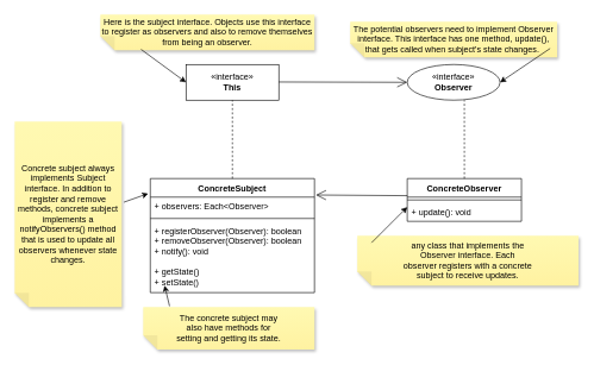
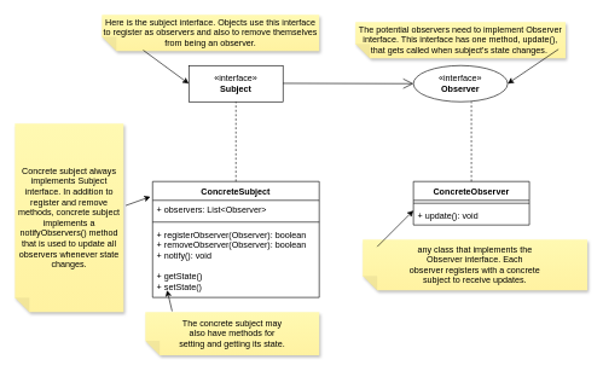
  <mxCell id="0" />
  <mxCell id="1" parent="0" />
- <mxCell id="2" value="«interface»&lt;br&gt;&lt;b&gt;This&lt;br&gt;&lt;/b&gt;" style="html=1;whiteSpace=wrap;" vertex="1" parent="1"><mxGeometry x="260" y="90" width="130" height="50" as="geometry" /></mxCell>
+ <mxCell id="2" value="«interface»&lt;br&gt;&lt;b&gt;Subject&lt;br&gt;&lt;/b&gt;" style="html=1;whiteSpace=wrap;" vertex="1" parent="1"><mxGeometry x="260" y="90" width="130" height="50" as="geometry" /></mxCell>
  <mxCell id="3" value="«interface»&lt;br&gt;&lt;b&gt;Observer&lt;/b&gt;" style="ellipse;html=1;whiteSpace=wrap;" vertex="1" parent="1"><mxGeometry x="570" y="90" width="130" height="50" as="geometry" /></mxCell>
  <mxCell id="4" value="ConcreteSubject" style="swimlane;fontStyle=1;align=center;verticalAlign=top;childLayout=stackLayout;horizontal=1;startSize=26;horizontalStack=0;resizeParent=1;resizeParentMax=0;resizeLast=0;collapsible=1;marginBottom=0;whiteSpace=wrap;html=1;" vertex="1" parent="1"><mxGeometry x="210" y="250" width="230" height="160" as="geometry" /></mxCell>
- <mxCell id="5" value="+ observers: Each&amp;lt;Observer&amp;gt;" style="text;strokeColor=none;fillColor=none;align=left;verticalAlign=top;spacingLeft=4;spacingRight=4;overflow=hidden;rotatable=0;points=[[0,0.5],[1,0.5]];portConstraint=eastwest;whiteSpace=wrap;html=1;" vertex="1" parent="4"><mxGeometry y="26" width="230" height="26" as="geometry" /></mxCell>
+ <mxCell id="5" value="+ observers: List&amp;lt;Observer&amp;gt;" style="text;strokeColor=none;fillColor=none;align=left;verticalAlign=top;spacingLeft=4;spacingRight=4;overflow=hidden;rotatable=0;points=[[0,0.5],[1,0.5]];portConstraint=eastwest;whiteSpace=wrap;html=1;" vertex="1" parent="4"><mxGeometry y="26" width="230" height="26" as="geometry" /></mxCell>
  <mxCell id="6" value="" style="line;strokeWidth=1;fillColor=none;align=left;verticalAlign=middle;spacingTop=-1;spacingLeft=3;spacingRight=3;rotatable=0;labelPosition=right;points=[];portConstraint=eastwest;strokeColor=inherit;" vertex="1" parent="4"><mxGeometry y="52" width="230" height="8" as="geometry" /></mxCell>
  <mxCell id="7" value="+ registerObserver(Observer): boolean&lt;br&gt;+ removeObserver(Observer): boolean&lt;br&gt;+ notify(): void&lt;br&gt;&lt;br&gt;+ getState()&lt;br&gt;+ setState()&lt;br&gt;" style="text;strokeColor=none;fillColor=none;align=left;verticalAlign=top;spacingLeft=4;spacingRight=4;overflow=hidden;rotatable=0;points=[[0,0.5],[1,0.5]];portConstraint=eastwest;whiteSpace=wrap;html=1;" vertex="1" parent="4"><mxGeometry y="60" width="230" height="100" as="geometry" /></mxCell>
  <mxCell id="8" value="ConcreteObserver" style="swimlane;fontStyle=1;align=center;verticalAlign=top;childLayout=stackLayout;horizontal=1;startSize=26;horizontalStack=0;resizeParent=1;resizeParentMax=0;resizeLast=0;collapsible=1;marginBottom=0;whiteSpace=wrap;html=1;" vertex="1" parent="1"><mxGeometry x="570" y="250" width="160" height="60" as="geometry" /></mxCell>
  <mxCell id="9" value="" style="line;strokeWidth=1;fillColor=none;align=left;verticalAlign=middle;spacingTop=-1;spacingLeft=3;spacingRight=3;rotatable=0;labelPosition=right;points=[];portConstraint=eastwest;strokeColor=inherit;" vertex="1" parent="8"><mxGeometry y="26" width="160" height="8" as="geometry" /></mxCell>
  <mxCell id="10" value="+ update(): void" style="text;strokeColor=none;fillColor=none;align=left;verticalAlign=top;spacingLeft=4;spacingRight=4;overflow=hidden;rotatable=0;points=[[0,0.5],[1,0.5]];portConstraint=eastwest;whiteSpace=wrap;html=1;" vertex="1" parent="8"><mxGeometry y="34" width="160" height="26" as="geometry" /></mxCell>
  <mxCell id="11" value="" style="endArrow=open;endFill=1;endSize=12;html=1;rounded=0;" edge="1" parent="1" target="3"><mxGeometry width="160" relative="1" as="geometry"><mxPoint x="390" y="114.5" as="sourcePoint" /><mxPoint x="550" y="114.5" as="targetPoint" /></mxGeometry></mxCell>
  <mxCell id="12" value="" style="endArrow=none;dashed=1;endFill=0;endSize=12;html=1;rounded=0;exitX=0.5;exitY=0;exitDx=0;exitDy=0;entryX=0.5;entryY=1;entryDx=0;entryDy=0;" edge="1" parent="1" source="4" target="2"><mxGeometry width="160" relative="1" as="geometry"><mxPoint x="335" y="210" as="sourcePoint" /><mxPoint x="315" y="130" as="targetPoint" /></mxGeometry></mxCell>
  <mxCell id="13" value="" style="endArrow=none;dashed=1;endFill=0;endSize=12;html=1;rounded=0;entryX=0.615;entryY=1;entryDx=0;entryDy=0;entryPerimeter=0;exitX=0.5;exitY=0;exitDx=0;exitDy=0;" edge="1" parent="1" source="8" target="3"><mxGeometry width="160" relative="1" as="geometry"><mxPoint x="650" y="240" as="sourcePoint" /><mxPoint x="650" y="150" as="targetPoint" /></mxGeometry></mxCell>
  <mxCell id="14" value="Here is the subject interface. Objects use this interface to register as observers and also to remove themselves from being an observer." style="shape=note;whiteSpace=wrap;html=1;backgroundOutline=1;fontColor=#000000;darkOpacity=0.05;fillColor=#FFF9B2;strokeColor=none;fillStyle=solid;direction=west;gradientDirection=north;gradientColor=#FFF2A1;shadow=1;size=20;pointerEvents=1;" vertex="1" parent="1"><mxGeometry x="140" y="20" width="300" height="50" as="geometry" /></mxCell>
  <mxCell id="15" value="The potential observers need to implement Observer interface. This interface has one method, update(), that gets called when subject's state changes.&amp;nbsp;" style="shape=note;whiteSpace=wrap;html=1;backgroundOutline=1;fontColor=#000000;darkOpacity=0.05;fillColor=#FFF9B2;strokeColor=none;fillStyle=solid;direction=west;gradientDirection=north;gradientColor=#FFF2A1;shadow=1;size=20;pointerEvents=1;" vertex="1" parent="1"><mxGeometry x="490" y="30" width="290" height="50" as="geometry" /></mxCell>
  <mxCell id="16" value="Concrete subject always implements Subject interface. In addition to register and remove methods, concrete subject implements a notifyObservers() method that is used to update all observers whenever state changes." style="shape=note;whiteSpace=wrap;html=1;backgroundOutline=1;fontColor=#000000;darkOpacity=0.05;fillColor=#FFF9B2;strokeColor=none;fillStyle=solid;direction=west;gradientDirection=north;gradientColor=#FFF2A1;shadow=1;size=20;pointerEvents=1;" vertex="1" parent="1"><mxGeometry x="20" y="170" width="150" height="260" as="geometry" /></mxCell>
  <mxCell id="17" value="The concrete subject may&lt;br&gt;also have methods for&lt;br&gt;setting and getting its state." style="shape=note;whiteSpace=wrap;html=1;backgroundOutline=1;fontColor=#000000;darkOpacity=0.05;fillColor=#FFF9B2;strokeColor=none;fillStyle=solid;direction=west;gradientDirection=north;gradientColor=#FFF2A1;shadow=1;size=20;pointerEvents=1;" vertex="1" parent="1"><mxGeometry x="200" y="430" width="240" height="60" as="geometry" /></mxCell>
  <mxCell id="18" value="&lt;div&gt;any class that implements the&lt;/div&gt;&lt;div&gt;Observer interface. Each&lt;/div&gt;&lt;div&gt;observer registers with a concrete&lt;/div&gt;&lt;div&gt;subject to receive updates.&lt;/div&gt;" style="shape=note;whiteSpace=wrap;html=1;backgroundOutline=1;fontColor=#000000;darkOpacity=0.05;fillColor=#FFF9B2;strokeColor=none;fillStyle=solid;direction=west;gradientDirection=north;gradientColor=#FFF2A1;shadow=1;size=20;pointerEvents=1;" vertex="1" parent="1"><mxGeometry x="500" y="330" width="310" height="70" as="geometry" /></mxCell>
- <mxCell id="19" value="" style="endArrow=open;endFill=1;endSize=12;html=1;rounded=0;entryX=1.009;entryY=0.144;entryDx=0;entryDy=0;entryPerimeter=0;exitX=0;exitY=0.4;exitDx=0;exitDy=0;exitPerimeter=0;" edge="1" parent="1" source="8" target="4"><mxGeometry width="160" relative="1" as="geometry"><mxPoint x="400" y="210" as="sourcePoint" /><mxPoint x="560" y="210" as="targetPoint" /></mxGeometry></mxCell>
  <mxCell id="20" value="" style="endArrow=classic;html=1;rounded=0;exitX=0.81;exitY=0.025;exitDx=0;exitDy=0;exitPerimeter=0;entryX=0;entryY=0.5;entryDx=0;entryDy=0;" edge="1" parent="1" source="14" target="2"><mxGeometry width="50" height="50" relative="1" as="geometry"><mxPoint x="200" y="130" as="sourcePoint" /><mxPoint x="250" y="80" as="targetPoint" /></mxGeometry></mxCell>
  <mxCell id="21" value="" style="endArrow=classic;html=1;rounded=0;entryX=-0.013;entryY=-0.192;entryDx=0;entryDy=0;entryPerimeter=0;exitX=-0.02;exitY=0.565;exitDx=0;exitDy=0;exitPerimeter=0;" edge="1" parent="1" source="16" target="5"><mxGeometry width="50" height="50" relative="1" as="geometry"><mxPoint x="150" y="305" as="sourcePoint" /><mxPoint x="200" y="255" as="targetPoint" /></mxGeometry></mxCell>
  <mxCell id="22" value="" style="endArrow=classic;html=1;rounded=0;entryX=0.087;entryY=0.9;entryDx=0;entryDy=0;entryPerimeter=0;exitX=0.846;exitY=1.017;exitDx=0;exitDy=0;exitPerimeter=0;" edge="1" parent="1" source="17" target="7"><mxGeometry width="50" height="50" relative="1" as="geometry"><mxPoint x="290" y="460" as="sourcePoint" /><mxPoint x="340" y="410" as="targetPoint" /></mxGeometry></mxCell>
  <mxCell id="23" value="" style="endArrow=classic;html=1;rounded=0;" edge="1" parent="1"><mxGeometry width="50" height="50" relative="1" as="geometry"><mxPoint x="520" y="340" as="sourcePoint" /><mxPoint x="570" y="290" as="targetPoint" /></mxGeometry></mxCell>
  <mxCell id="24" value="" style="endArrow=classic;html=1;rounded=0;entryX=1;entryY=0.5;entryDx=0;entryDy=0;exitX=0.034;exitY=0.25;exitDx=0;exitDy=0;exitPerimeter=0;" edge="1" parent="1" source="15" target="3"><mxGeometry width="50" height="50" relative="1" as="geometry"><mxPoint x="720" y="150" as="sourcePoint" /><mxPoint x="770" y="100" as="targetPoint" /></mxGeometry></mxCell>
